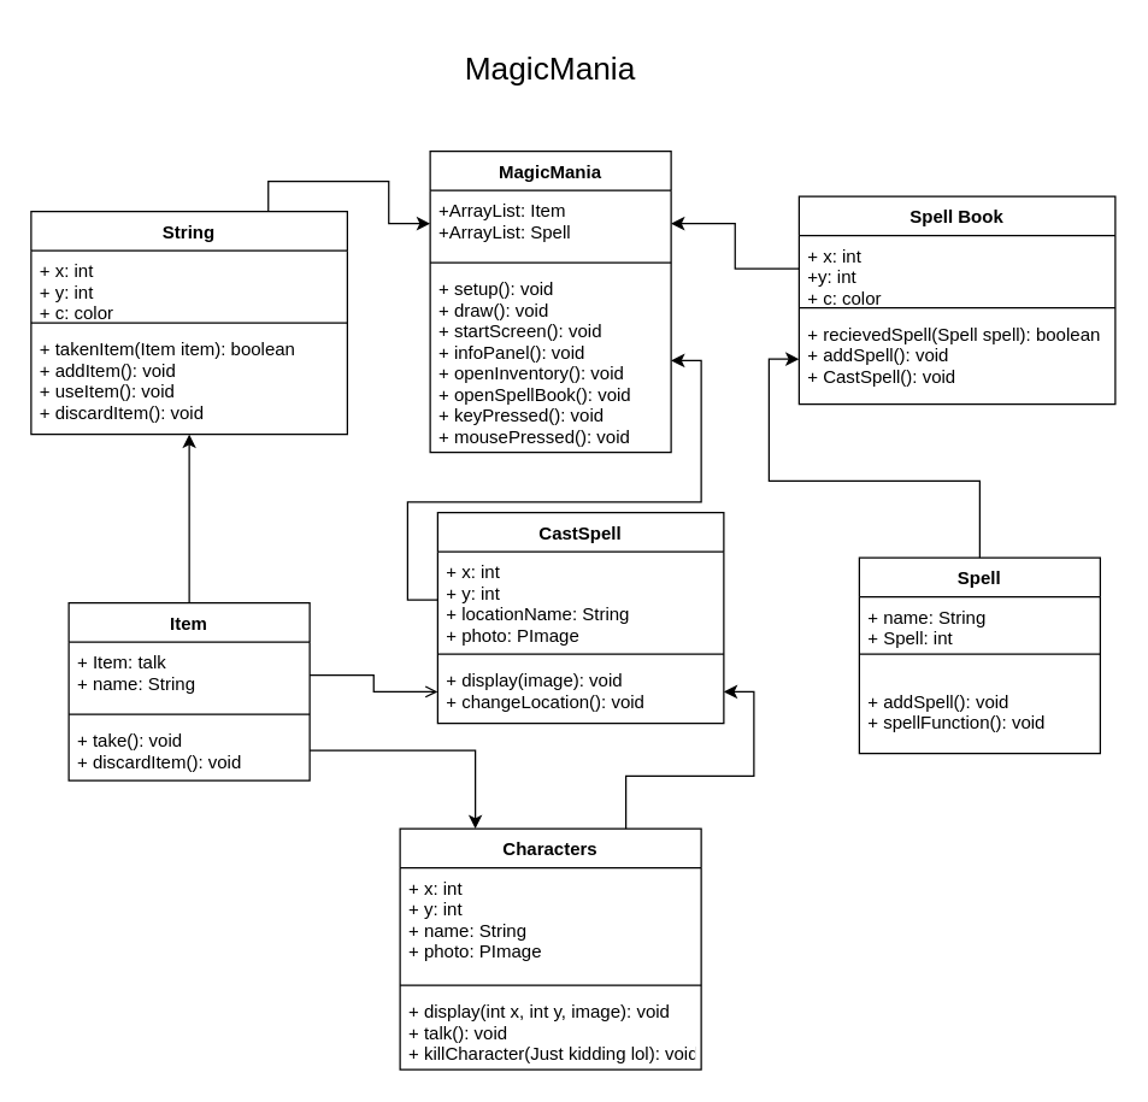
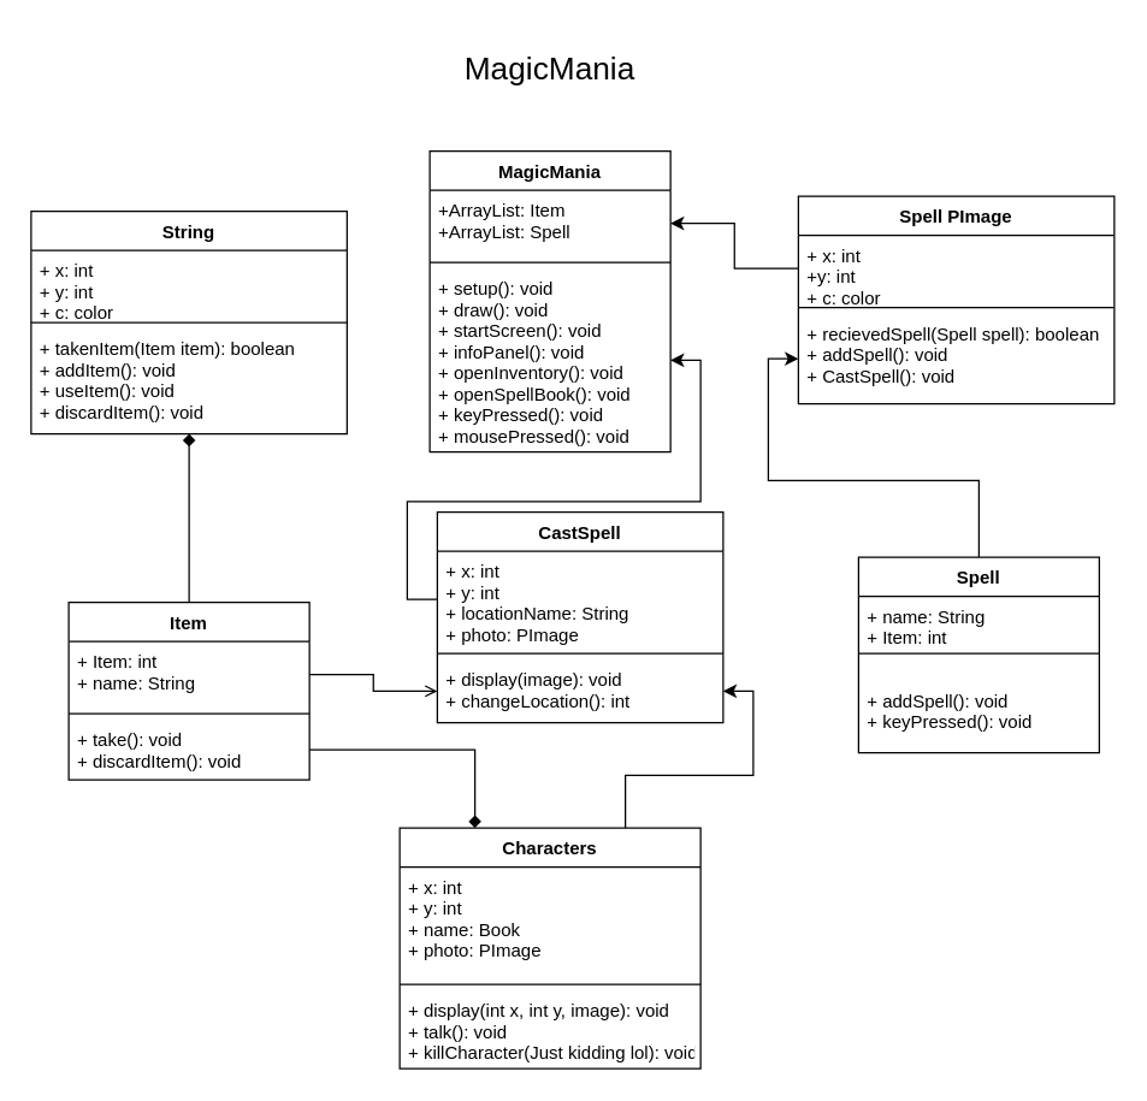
  <mxCell id="0" />
  <mxCell id="1" parent="0" />
  <mxCell id="2" value="&lt;span style=&quot;font-size: 21px&quot;&gt;MagicMania&lt;/span&gt;" style="text;html=1;strokeColor=none;fillColor=none;align=center;verticalAlign=middle;whiteSpace=wrap;rounded=0;" parent="1" vertex="1"><mxGeometry x="315" y="20" width="100" height="50" as="geometry" /></mxCell>
  <mxCell id="3" value="MagicMania" style="swimlane;fontStyle=1;align=center;verticalAlign=top;childLayout=stackLayout;horizontal=1;startSize=26;horizontalStack=0;resizeParent=1;resizeParentMax=0;resizeLast=0;collapsible=1;marginBottom=0;" parent="1" vertex="1"><mxGeometry x="285" y="100" width="160" height="200" as="geometry" /></mxCell>
  <mxCell id="4" value="+ArrayList: Item&#10;+ArrayList: Spell" style="text;strokeColor=none;fillColor=none;align=left;verticalAlign=top;spacingLeft=4;spacingRight=4;overflow=hidden;rotatable=0;points=[[0,0.5],[1,0.5]];portConstraint=eastwest;" parent="3" vertex="1"><mxGeometry y="26" width="160" height="44" as="geometry" /></mxCell>
  <mxCell id="5" value="" style="line;strokeWidth=1;fillColor=none;align=left;verticalAlign=middle;spacingTop=-1;spacingLeft=3;spacingRight=3;rotatable=0;labelPosition=right;points=[];portConstraint=eastwest;" parent="3" vertex="1"><mxGeometry y="70" width="160" height="8" as="geometry" /></mxCell>
  <mxCell id="6" value="+ setup(): void&#10;+ draw(): void&#10;+ startScreen(): void&#10;+ infoPanel(): void&#10;+ openInventory(): void&#10;+ openSpellBook(): void&#10;+ keyPressed(): void&#10;+ mousePressed(): void" style="text;strokeColor=none;fillColor=none;align=left;verticalAlign=top;spacingLeft=4;spacingRight=4;overflow=hidden;rotatable=0;points=[[0,0.5],[1,0.5]];portConstraint=eastwest;" parent="3" vertex="1"><mxGeometry y="78" width="160" height="122" as="geometry" /></mxCell>
  <mxCell id="7" style="edgeStyle=orthogonalEdgeStyle;rounded=0;orthogonalLoop=1;jettySize=auto;html=1;exitX=0.75;exitY=0;exitDx=0;exitDy=0;entryX=1;entryY=0.5;entryDx=0;entryDy=0;" parent="1" source="8" target="15" edge="1"><mxGeometry relative="1" as="geometry" /></mxCell>
  <mxCell id="8" value="Characters" style="swimlane;fontStyle=1;align=center;verticalAlign=top;childLayout=stackLayout;horizontal=1;startSize=26;horizontalStack=0;resizeParent=1;resizeParentMax=0;resizeLast=0;collapsible=1;marginBottom=0;" parent="1" vertex="1"><mxGeometry x="265" y="550" width="200" height="160" as="geometry" /></mxCell>
- <mxCell id="9" value="+ x: int&#10;+ y: int&#10;+ name: String&#10;+ photo: PImage" style="text;strokeColor=none;fillColor=none;align=left;verticalAlign=top;spacingLeft=4;spacingRight=4;overflow=hidden;rotatable=0;points=[[0,0.5],[1,0.5]];portConstraint=eastwest;" parent="8" vertex="1"><mxGeometry y="26" width="200" height="74" as="geometry" /></mxCell>
+ <mxCell id="9" value="+ x: int&#10;+ y: int&#10;+ name: Book&#10;+ photo: PImage" style="text;strokeColor=none;fillColor=none;align=left;verticalAlign=top;spacingLeft=4;spacingRight=4;overflow=hidden;rotatable=0;points=[[0,0.5],[1,0.5]];portConstraint=eastwest;" parent="8" vertex="1"><mxGeometry y="26" width="200" height="74" as="geometry" /></mxCell>
  <mxCell id="10" value="" style="line;strokeWidth=1;fillColor=none;align=left;verticalAlign=middle;spacingTop=-1;spacingLeft=3;spacingRight=3;rotatable=0;labelPosition=right;points=[];portConstraint=eastwest;" parent="8" vertex="1"><mxGeometry y="100" width="200" height="8" as="geometry" /></mxCell>
  <mxCell id="11" value="+ display(int x, int y, image): void&#10;+ talk(): void&#10;+ killCharacter(Just kidding lol): void" style="text;strokeColor=none;fillColor=none;align=left;verticalAlign=top;spacingLeft=4;spacingRight=4;overflow=hidden;rotatable=0;points=[[0,0.5],[1,0.5]];portConstraint=eastwest;" parent="8" vertex="1"><mxGeometry y="108" width="200" height="52" as="geometry" /></mxCell>
  <mxCell id="12" value="CastSpell" style="swimlane;fontStyle=1;align=center;verticalAlign=top;childLayout=stackLayout;horizontal=1;startSize=26;horizontalStack=0;resizeParent=1;resizeParentMax=0;resizeLast=0;collapsible=1;marginBottom=0;" parent="1" vertex="1"><mxGeometry x="290" y="340" width="190" height="140" as="geometry" /></mxCell>
  <mxCell id="13" value="+ x: int&#10;+ y: int&#10;+ locationName: String&#10;+ photo: PImage" style="text;strokeColor=none;fillColor=none;align=left;verticalAlign=top;spacingLeft=4;spacingRight=4;overflow=hidden;rotatable=0;points=[[0,0.5],[1,0.5]];portConstraint=eastwest;" parent="12" vertex="1"><mxGeometry y="26" width="190" height="64" as="geometry" /></mxCell>
  <mxCell id="14" value="" style="line;strokeWidth=1;fillColor=none;align=left;verticalAlign=middle;spacingTop=-1;spacingLeft=3;spacingRight=3;rotatable=0;labelPosition=right;points=[];portConstraint=eastwest;" parent="12" vertex="1"><mxGeometry y="90" width="190" height="8" as="geometry" /></mxCell>
- <mxCell id="15" value="+ display(image): void&#10;+ changeLocation(): void" style="text;strokeColor=none;fillColor=none;align=left;verticalAlign=top;spacingLeft=4;spacingRight=4;overflow=hidden;rotatable=0;points=[[0,0.5],[1,0.5]];portConstraint=eastwest;" parent="12" vertex="1"><mxGeometry y="98" width="190" height="42" as="geometry" /></mxCell>
+ <mxCell id="15" value="+ display(image): void&#10;+ changeLocation(): int" style="text;strokeColor=none;fillColor=none;align=left;verticalAlign=top;spacingLeft=4;spacingRight=4;overflow=hidden;rotatable=0;points=[[0,0.5],[1,0.5]];portConstraint=eastwest;" parent="12" vertex="1"><mxGeometry y="98" width="190" height="42" as="geometry" /></mxCell>
  <mxCell id="16" style="edgeStyle=orthogonalEdgeStyle;rounded=0;orthogonalLoop=1;jettySize=auto;html=1;exitX=0;exitY=0.5;exitDx=0;exitDy=0;entryX=1;entryY=0.5;entryDx=0;entryDy=0;" parent="1" source="13" target="6" edge="1"><mxGeometry relative="1" as="geometry" /></mxCell>
- <mxCell id="17" value="" style="edgeStyle=orthogonalEdgeStyle;rounded=0;orthogonalLoop=1;jettySize=auto;html=1;" parent="1" source="18" target="23" edge="1"><mxGeometry relative="1" as="geometry"><mxPoint x="150" y="476" as="targetPoint" /></mxGeometry></mxCell>
+ <mxCell id="17" value="" style="edgeStyle=orthogonalEdgeStyle;rounded=0;orthogonalLoop=1;jettySize=auto;html=1;endArrow=diamond;" parent="1" source="18" target="23" edge="1"><mxGeometry relative="1" as="geometry"><mxPoint x="150" y="476" as="targetPoint" /></mxGeometry></mxCell>
  <mxCell id="18" value="Item" style="swimlane;fontStyle=1;align=center;verticalAlign=top;childLayout=stackLayout;horizontal=1;startSize=26;horizontalStack=0;resizeParent=1;resizeParentMax=0;resizeLast=0;collapsible=1;marginBottom=0;" parent="1" vertex="1"><mxGeometry x="45" y="400" width="160" height="118" as="geometry" /></mxCell>
- <mxCell id="19" value="+ Item: talk&#10;+ name: String&#10;" style="text;strokeColor=none;fillColor=none;align=left;verticalAlign=top;spacingLeft=4;spacingRight=4;overflow=hidden;rotatable=0;points=[[0,0.5],[1,0.5]];portConstraint=eastwest;" parent="18" vertex="1"><mxGeometry y="26" width="160" height="44" as="geometry" /></mxCell>
+ <mxCell id="19" value="+ Item: int&#10;+ name: String&#10;" style="text;strokeColor=none;fillColor=none;align=left;verticalAlign=top;spacingLeft=4;spacingRight=4;overflow=hidden;rotatable=0;points=[[0,0.5],[1,0.5]];portConstraint=eastwest;" parent="18" vertex="1"><mxGeometry y="26" width="160" height="44" as="geometry" /></mxCell>
  <mxCell id="20" value="" style="line;strokeWidth=1;fillColor=none;align=left;verticalAlign=middle;spacingTop=-1;spacingLeft=3;spacingRight=3;rotatable=0;labelPosition=right;points=[];portConstraint=eastwest;" parent="18" vertex="1"><mxGeometry y="70" width="160" height="8" as="geometry" /></mxCell>
  <mxCell id="21" value="+ take(): void&#10;+ discardItem(): void&#10;" style="text;strokeColor=none;fillColor=none;align=left;verticalAlign=top;spacingLeft=4;spacingRight=4;overflow=hidden;rotatable=0;points=[[0,0.5],[1,0.5]];portConstraint=eastwest;" parent="18" vertex="1"><mxGeometry y="78" width="160" height="40" as="geometry" /></mxCell>
- <mxCell id="22" style="edgeStyle=orthogonalEdgeStyle;rounded=0;orthogonalLoop=1;jettySize=auto;html=1;exitX=0.75;exitY=0;exitDx=0;exitDy=0;entryX=0;entryY=0.5;entryDx=0;entryDy=0;" parent="1" source="23" target="4" edge="1"><mxGeometry relative="1" as="geometry" /></mxCell>
  <mxCell id="23" value="String" style="swimlane;fontStyle=1;align=center;verticalAlign=top;childLayout=stackLayout;horizontal=1;startSize=26;horizontalStack=0;resizeParent=1;resizeParentMax=0;resizeLast=0;collapsible=1;marginBottom=0;" parent="1" vertex="1"><mxGeometry x="20" y="140" width="210" height="148" as="geometry" /></mxCell>
  <mxCell id="24" value="+ x: int&#10;+ y: int&#10;+ c: color&#10;" style="text;strokeColor=none;fillColor=none;align=left;verticalAlign=top;spacingLeft=4;spacingRight=4;overflow=hidden;rotatable=0;points=[[0,0.5],[1,0.5]];portConstraint=eastwest;" parent="23" vertex="1"><mxGeometry y="26" width="210" height="44" as="geometry" /></mxCell>
  <mxCell id="25" value="" style="line;strokeWidth=1;fillColor=none;align=left;verticalAlign=middle;spacingTop=-1;spacingLeft=3;spacingRight=3;rotatable=0;labelPosition=right;points=[];portConstraint=eastwest;" parent="23" vertex="1"><mxGeometry y="70" width="210" height="8" as="geometry" /></mxCell>
  <mxCell id="26" value="+ takenItem(Item item): boolean&#10;+ addItem(): void&#10;+ useItem(): void&#10;+ discardItem(): void" style="text;strokeColor=none;fillColor=none;align=left;verticalAlign=top;spacingLeft=4;spacingRight=4;overflow=hidden;rotatable=0;points=[[0,0.5],[1,0.5]];portConstraint=eastwest;" parent="23" vertex="1"><mxGeometry y="78" width="210" height="70" as="geometry" /></mxCell>
  <mxCell id="27" style="edgeStyle=orthogonalEdgeStyle;rounded=0;orthogonalLoop=1;jettySize=auto;html=1;exitX=0.5;exitY=0;exitDx=0;exitDy=0;entryX=0;entryY=0.5;entryDx=0;entryDy=0;" parent="1" source="28" target="37" edge="1"><mxGeometry relative="1" as="geometry" /></mxCell>
  <mxCell id="28" value="Spell" style="swimlane;fontStyle=1;align=center;verticalAlign=top;childLayout=stackLayout;horizontal=1;startSize=26;horizontalStack=0;resizeParent=1;resizeParentMax=0;resizeLast=0;collapsible=1;marginBottom=0;" parent="1" vertex="1"><mxGeometry x="570" y="370" width="160" height="130" as="geometry" /></mxCell>
- <mxCell id="29" value="+ name: String&#10;+ Spell: int&#10;" style="text;strokeColor=none;fillColor=none;align=left;verticalAlign=top;spacingLeft=4;spacingRight=4;overflow=hidden;rotatable=0;points=[[0,0.5],[1,0.5]];portConstraint=eastwest;" parent="28" vertex="1"><mxGeometry y="26" width="160" height="34" as="geometry" /></mxCell>
+ <mxCell id="29" value="+ name: String&#10;+ Item: int&#10;" style="text;strokeColor=none;fillColor=none;align=left;verticalAlign=top;spacingLeft=4;spacingRight=4;overflow=hidden;rotatable=0;points=[[0,0.5],[1,0.5]];portConstraint=eastwest;" parent="28" vertex="1"><mxGeometry y="26" width="160" height="34" as="geometry" /></mxCell>
  <mxCell id="30" value="" style="line;strokeWidth=1;fillColor=none;align=left;verticalAlign=middle;spacingTop=-1;spacingLeft=3;spacingRight=3;rotatable=0;labelPosition=right;points=[];portConstraint=eastwest;" parent="28" vertex="1"><mxGeometry y="60" width="160" height="8" as="geometry" /></mxCell>
- <mxCell id="31" value="&#10;+ addSpell(): void&#10;+ spellFunction(): void" style="text;strokeColor=none;fillColor=none;align=left;verticalAlign=top;spacingLeft=4;spacingRight=4;overflow=hidden;rotatable=0;points=[[0,0.5],[1,0.5]];portConstraint=eastwest;" parent="28" vertex="1"><mxGeometry y="68" width="160" height="62" as="geometry" /></mxCell>
+ <mxCell id="31" value="&#10;+ addSpell(): void&#10;+ keyPressed(): void" style="text;strokeColor=none;fillColor=none;align=left;verticalAlign=top;spacingLeft=4;spacingRight=4;overflow=hidden;rotatable=0;points=[[0,0.5],[1,0.5]];portConstraint=eastwest;" parent="28" vertex="1"><mxGeometry y="68" width="160" height="62" as="geometry" /></mxCell>
  <mxCell id="32" style="edgeStyle=orthogonalEdgeStyle;rounded=0;orthogonalLoop=1;jettySize=auto;html=1;exitX=1;exitY=0.5;exitDx=0;exitDy=0;entryX=0;entryY=0.5;entryDx=0;entryDy=0;endArrow=open;" parent="1" source="19" target="15" edge="1"><mxGeometry relative="1" as="geometry" /></mxCell>
- <mxCell id="33" style="edgeStyle=orthogonalEdgeStyle;rounded=0;orthogonalLoop=1;jettySize=auto;html=1;exitX=1;exitY=0.5;exitDx=0;exitDy=0;entryX=0.25;entryY=0;entryDx=0;entryDy=0;" parent="1" source="21" target="8" edge="1"><mxGeometry relative="1" as="geometry" /></mxCell>
- <mxCell id="34" value="Spell Book" style="swimlane;fontStyle=1;align=center;verticalAlign=top;childLayout=stackLayout;horizontal=1;startSize=26;horizontalStack=0;resizeParent=1;resizeParentMax=0;resizeLast=0;collapsible=1;marginBottom=0;" parent="1" vertex="1"><mxGeometry x="530" y="130" width="210" height="138" as="geometry" /></mxCell>
+ <mxCell id="33" style="edgeStyle=orthogonalEdgeStyle;rounded=0;orthogonalLoop=1;jettySize=auto;html=1;exitX=1;exitY=0.5;exitDx=0;exitDy=0;entryX=0.25;entryY=0;entryDx=0;entryDy=0;endArrow=diamond;" parent="1" source="21" target="8" edge="1"><mxGeometry relative="1" as="geometry" /></mxCell>
+ <mxCell id="34" value="Spell PImage" style="swimlane;fontStyle=1;align=center;verticalAlign=top;childLayout=stackLayout;horizontal=1;startSize=26;horizontalStack=0;resizeParent=1;resizeParentMax=0;resizeLast=0;collapsible=1;marginBottom=0;" parent="1" vertex="1"><mxGeometry x="530" y="130" width="210" height="138" as="geometry" /></mxCell>
  <mxCell id="35" value="+ x: int&#10;+y: int&#10;+ c: color" style="text;strokeColor=none;fillColor=none;align=left;verticalAlign=top;spacingLeft=4;spacingRight=4;overflow=hidden;rotatable=0;points=[[0,0.5],[1,0.5]];portConstraint=eastwest;" parent="34" vertex="1"><mxGeometry y="26" width="210" height="44" as="geometry" /></mxCell>
  <mxCell id="36" value="" style="line;strokeWidth=1;fillColor=none;align=left;verticalAlign=middle;spacingTop=-1;spacingLeft=3;spacingRight=3;rotatable=0;labelPosition=right;points=[];portConstraint=eastwest;" parent="34" vertex="1"><mxGeometry y="70" width="210" height="8" as="geometry" /></mxCell>
  <mxCell id="37" value="+ recievedSpell(Spell spell): boolean&#10;+ addSpell(): void&#10;+ CastSpell(): void" style="text;strokeColor=none;fillColor=none;align=left;verticalAlign=top;spacingLeft=4;spacingRight=4;overflow=hidden;rotatable=0;points=[[0,0.5],[1,0.5]];portConstraint=eastwest;" parent="34" vertex="1"><mxGeometry y="78" width="210" height="60" as="geometry" /></mxCell>
  <mxCell id="38" style="edgeStyle=orthogonalEdgeStyle;rounded=0;orthogonalLoop=1;jettySize=auto;html=1;exitX=0;exitY=0.5;exitDx=0;exitDy=0;entryX=1;entryY=0.5;entryDx=0;entryDy=0;" parent="1" source="35" target="4" edge="1"><mxGeometry relative="1" as="geometry" /></mxCell>
